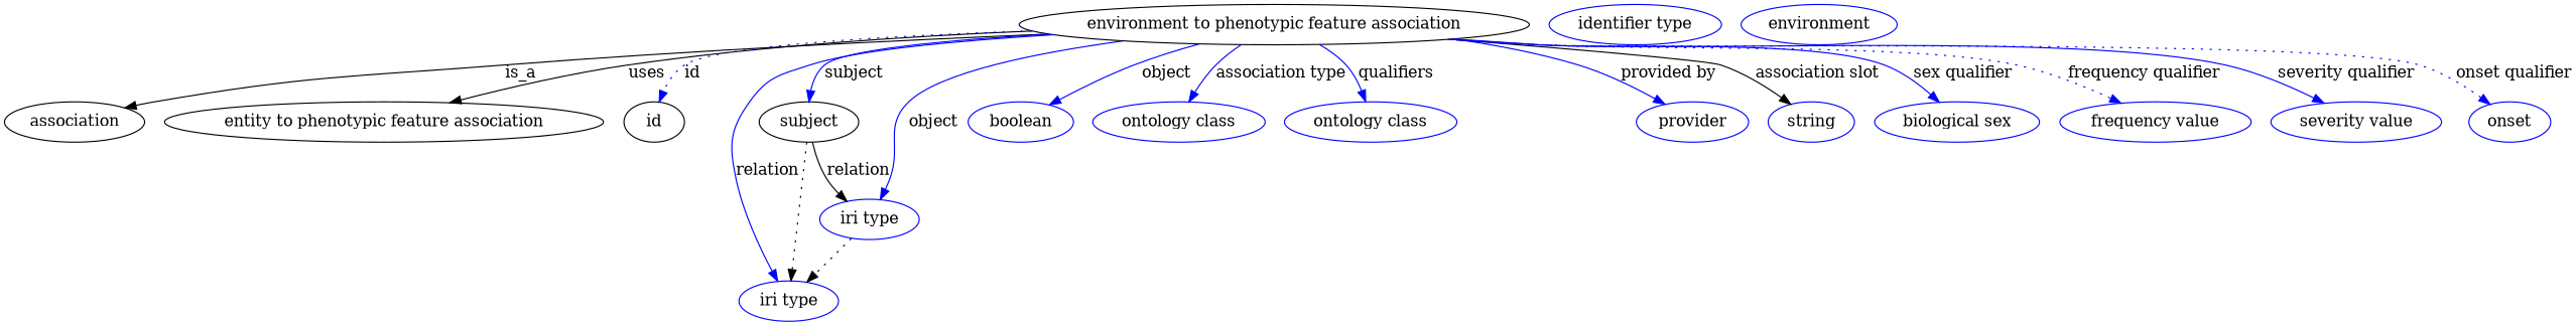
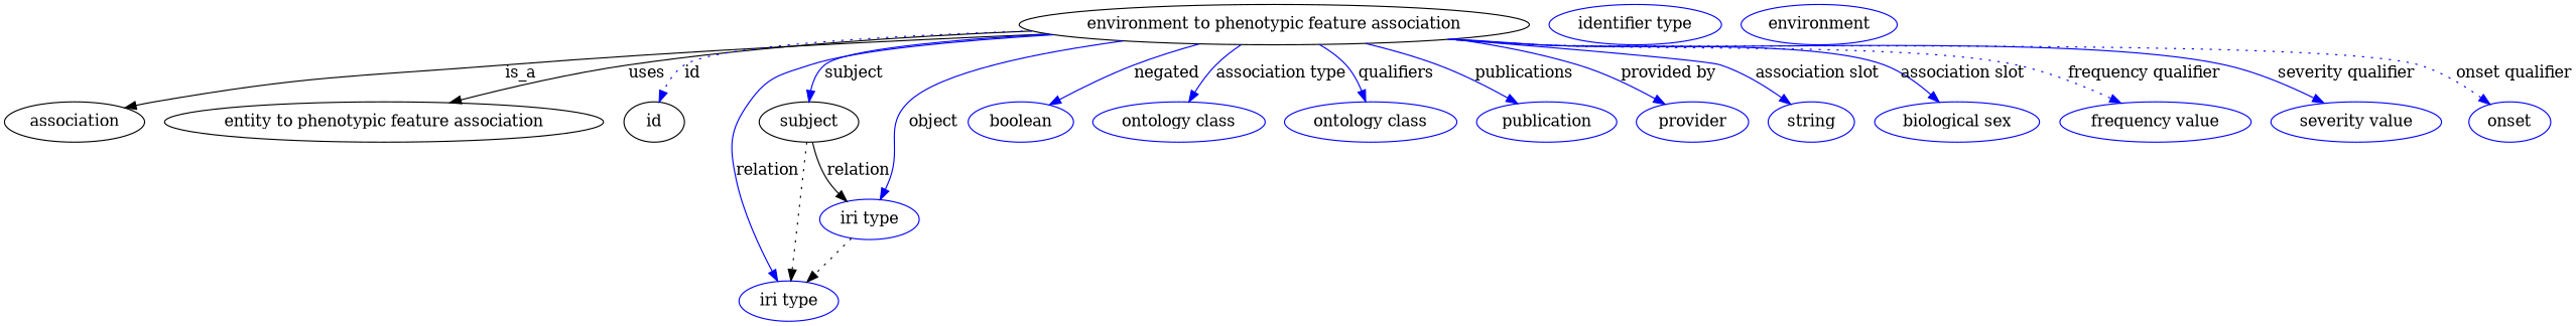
  digraph {
    node [color=blue]
    edge [color=blue style=solid]
    n1 [height=0.5 label="environment to phenotypic feature association" width=4.8239 color=""]
    association [height=0.5 width=1.3723 color=""]
    "entity to phenotypic feature association" [height=0.5 width=4.1417 color=""]
    id [height=0.5 width=0.75 color=""]
    subject [height=0.5 width=0.97656 color=""]
    n6 [height=0.5 label="iri type" width=0.9834]
    n7 [height=0.5 label="iri type" width=0.9834]
    n8 [height=0.5 label=boolean width=1.0584]
    n9 [height=0.5 label="ontology class" width=1.6931]
    n10 [height=0.5 label="ontology class" width=1.6931]
+   n11 [height=0.5 label=publication width=1.3859]
    n12 [height=0.5 label=provider width=1.1129]
    n13 [height=0.5 label=string width=0.8403]
    n14 [height=0.5 label="biological sex" width=1.652]
    n15 [height=0.5 label="frequency value" width=1.8561]
    n16 [height=0.5 label="severity value" width=1.6517]
    n17 [height=0.5 label=onset width=0.79928]
    n18 [height=0.5 label="identifier type" width=1.652]
    n19 [height=0.5 label=environment width=1.5223]
    n1 -> association [label=is_a color="" style=""]
    n1 -> "entity to phenotypic feature association" [label=uses color="" style=""]
    n1 -> id [label=id style=dotted]
    n1 -> subject [label=subject]
    n1 -> n6 [label=relation]
    n1 -> n7 [label=object]
-   n1 -> n8 [label=object]
+   n1 -> n8 [label=negated]
    n1 -> n9 [label="association type"]
    n1 -> n10 [label=qualifiers]
+   n1 -> n11 [label=publications]
    n1 -> n12 [label="provided by"]
-   n1 -> n13 [color=black label="association slot"]
-   n1 -> n14 [label="sex qualifier"]
+   n1 -> n13 [label="association slot"]
+   n1 -> n14 [label="association slot"]
    n1 -> n15 [label="frequency qualifier" style=dotted]
    n1 -> n16 [label="severity qualifier"]
    n1 -> n17 [label="onset qualifier" style=dotted]
    subject -> n6 [style=dotted color=""]
    subject -> n7 [label=relation color="" style=""]
    n7 -> n6 [style=dotted color=""]
  }
